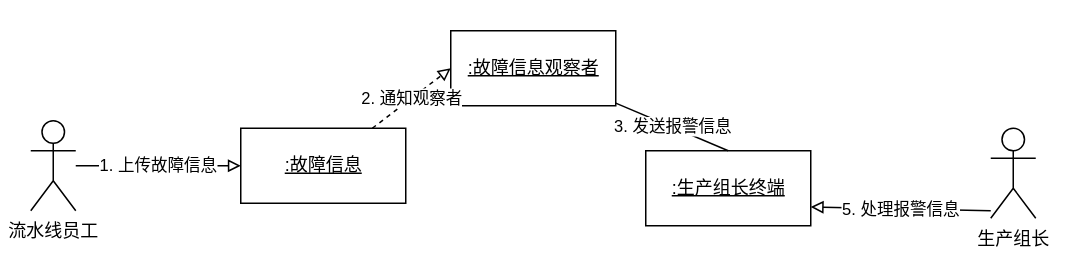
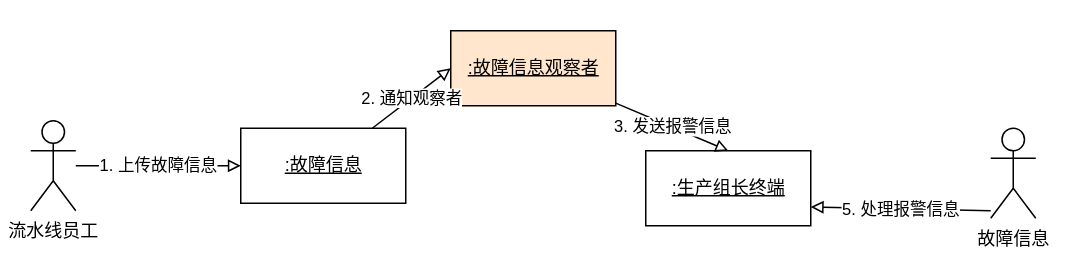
  <mxCell id="0" />
  <mxCell id="1" parent="0" />
  <mxCell id="2" value="&lt;u&gt;:生产组长终端&lt;/u&gt;" style="html=1;" vertex="1" parent="1"><mxGeometry x="430" y="100" width="110" height="50" as="geometry" /></mxCell>
- <mxCell id="3" value="3. 发送报警信息" style="edgeStyle=none;rounded=0;orthogonalLoop=1;jettySize=auto;html=1;entryX=0.5;entryY=0;entryDx=0;entryDy=0;endArrow=none;endFill=0;" edge="1" parent="1" source="4" target="2"><mxGeometry relative="1" as="geometry" /></mxCell>
- <mxCell id="4" value="&lt;u&gt;:故障信息观察者&lt;/u&gt;" style="html=1;" vertex="1" parent="1"><mxGeometry x="300" y="20" width="110" height="50" as="geometry" /></mxCell>
- <mxCell id="5" value="2. 通知观察者" style="edgeStyle=none;rounded=0;orthogonalLoop=1;jettySize=auto;html=1;entryX=0;entryY=0.5;entryDx=0;entryDy=0;endArrow=block;endFill=0;dashed=1;" edge="1" parent="1" source="6" target="4"><mxGeometry relative="1" as="geometry" /></mxCell>
+ <mxCell id="3" value="3. 发送报警信息" style="edgeStyle=none;rounded=0;orthogonalLoop=1;jettySize=auto;html=1;entryX=0.5;entryY=0;entryDx=0;entryDy=0;endArrow=block;endFill=0;" edge="1" parent="1" source="4" target="2"><mxGeometry relative="1" as="geometry" /></mxCell>
+ <mxCell id="4" value="&lt;u&gt;:故障信息观察者&lt;/u&gt;" style="html=1;fillColor=#ffe6cc;" vertex="1" parent="1"><mxGeometry x="300" y="20" width="110" height="50" as="geometry" /></mxCell>
+ <mxCell id="5" value="2. 通知观察者" style="edgeStyle=none;rounded=0;orthogonalLoop=1;jettySize=auto;html=1;entryX=0;entryY=0.5;entryDx=0;entryDy=0;endArrow=block;endFill=0;" edge="1" parent="1" source="6" target="4"><mxGeometry relative="1" as="geometry" /></mxCell>
  <mxCell id="6" value="&lt;u&gt;:故障信息&lt;/u&gt;" style="html=1;" vertex="1" parent="1"><mxGeometry x="160" y="85" width="110" height="50" as="geometry" /></mxCell>
  <mxCell id="7" value="1. 上传故障信息" style="rounded=0;orthogonalLoop=1;jettySize=auto;html=1;entryX=0;entryY=0.5;entryDx=0;entryDy=0;endArrow=block;endFill=0;" edge="1" parent="1" source="8" target="6"><mxGeometry relative="1" as="geometry" /></mxCell>
  <mxCell id="8" value="流水线员工" style="shape=umlActor;verticalLabelPosition=bottom;verticalAlign=top;html=1;" vertex="1" parent="1"><mxGeometry x="20" y="80" width="30" height="60" as="geometry" /></mxCell>
  <mxCell id="9" value="5. 处理报警信息" style="edgeStyle=none;rounded=0;orthogonalLoop=1;jettySize=auto;html=1;entryX=1;entryY=0.75;entryDx=0;entryDy=0;endArrow=block;endFill=0;" edge="1" parent="1" target="2"><mxGeometry relative="1" as="geometry"><mxPoint x="660" y="140" as="sourcePoint" /></mxGeometry></mxCell>
- <mxCell id="10" value="生产组长" style="shape=umlActor;verticalLabelPosition=bottom;verticalAlign=top;html=1;" vertex="1" parent="1"><mxGeometry x="660" y="85" width="30" height="60" as="geometry" /></mxCell>
+ <mxCell id="10" value="故障信息" style="shape=umlActor;verticalLabelPosition=bottom;verticalAlign=top;html=1;" vertex="1" parent="1"><mxGeometry x="660" y="85" width="30" height="60" as="geometry" /></mxCell>
